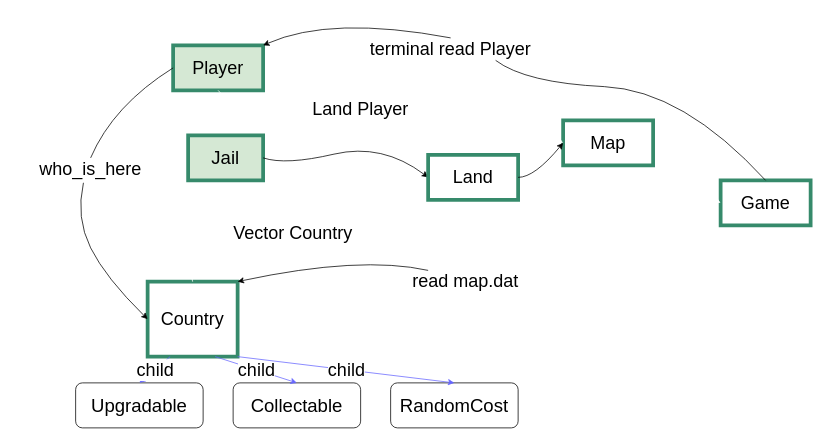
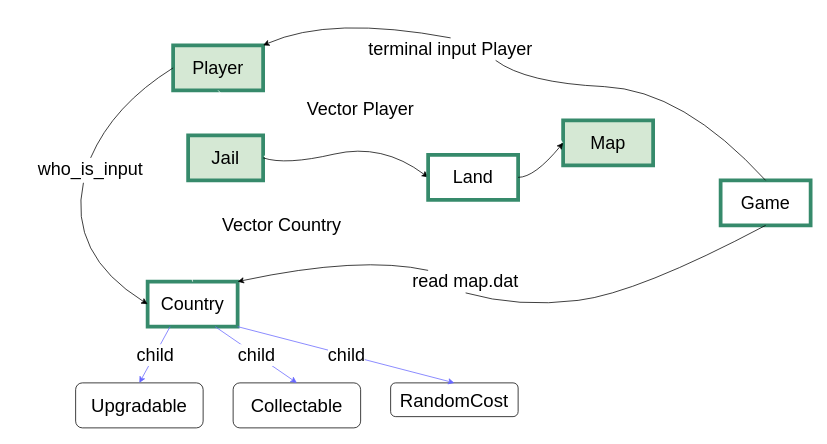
  <mxCell id="0" />
  <mxCell id="1" parent="0" />
- <mxCell id="2" value="&lt;font style=&quot;font-size: 24px&quot;&gt;Country&lt;/font&gt;" style="rounded=0;whiteSpace=wrap;html=1;strokeColor=#368A6B;strokeWidth=5;" parent="1" vertex="1"><mxGeometry x="196" y="375" width="120" height="100" as="geometry" /></mxCell>
+ <mxCell id="2" value="&lt;font style=&quot;font-size: 24px&quot;&gt;Country&lt;/font&gt;" style="rounded=0;whiteSpace=wrap;html=1;strokeColor=#368A6B;strokeWidth=5;" parent="1" vertex="1"><mxGeometry x="196" y="375" width="120" height="60" as="geometry" /></mxCell>
  <mxCell id="3" value="&lt;span class=&quot;markedContent&quot; id=&quot;page69R_mcid8&quot;&gt;&lt;span style=&quot;left: 169.929px ; top: 206.568px ; font-size: 24.716px ; font-family: sans-serif ; transform: scalex(1.001)&quot; dir=&quot;ltr&quot;&gt;Upgradable&lt;/span&gt;&lt;/span&gt;" style="rounded=1;whiteSpace=wrap;html=1;fontSize=24;" parent="1" vertex="1"><mxGeometry x="100" y="510" width="170" height="60" as="geometry" /></mxCell>
  <mxCell id="4" value="&lt;span class=&quot;markedContent&quot; id=&quot;page69R_mcid10&quot;&gt;&lt;span style=&quot;left: 169.929px ; top: 270.504px ; font-size: 24.716px ; font-family: sans-serif ; transform: scalex(1.0)&quot; dir=&quot;ltr&quot;&gt;Collectable&lt;/span&gt;&lt;/span&gt;" style="rounded=1;whiteSpace=wrap;html=1;fontSize=24;" parent="1" vertex="1"><mxGeometry x="310" y="510" width="170" height="60" as="geometry" /></mxCell>
- <mxCell id="5" value="&lt;span class=&quot;markedContent&quot; id=&quot;page69R_mcid12&quot;&gt;&lt;span style=&quot;left: 169.929px ; top: 334.417px ; font-size: 24.746px ; font-family: sans-serif ; transform: scalex(1.0)&quot; dir=&quot;ltr&quot;&gt;RandomCost&lt;/span&gt;&lt;/span&gt;" style="rounded=1;whiteSpace=wrap;html=1;fontSize=24;" parent="1" vertex="1"><mxGeometry x="520" y="510" width="170" height="60" as="geometry" /></mxCell>
+ <mxCell id="5" value="&lt;span class=&quot;markedContent&quot; id=&quot;page69R_mcid12&quot;&gt;&lt;span style=&quot;left: 169.929px ; top: 334.417px ; font-size: 24.746px ; font-family: sans-serif ; transform: scalex(1.0)&quot; dir=&quot;ltr&quot;&gt;RandomCost&lt;/span&gt;&lt;/span&gt;" style="rounded=1;whiteSpace=wrap;html=1;fontSize=24;" parent="1" vertex="1"><mxGeometry x="520" y="510" width="170" height="45" as="geometry" /></mxCell>
  <mxCell id="6" value="&lt;span class=&quot;markedContent&quot; id=&quot;page69R_mcid14&quot;&gt;&lt;span style=&quot;left: 169.929px ; top: 398.4px ; font-size: 24.716px ; font-family: sans-serif ; transform: scalex(1.002)&quot; dir=&quot;ltr&quot;&gt;Jail&lt;/span&gt;&lt;/span&gt;" style="rounded=0;whiteSpace=wrap;html=1;fontSize=24;strokeWidth=5;strokeColor=#368A6B;fillColor=#d5e8d4;" parent="1" vertex="1"><mxGeometry x="250" width="100" height="60" as="geometry" y="180" /></mxCell>
  <mxCell id="7" value="Game" style="rounded=0;whiteSpace=wrap;html=1;fontSize=24;fillColor=none;strokeColor=#368A6B;strokeWidth=5;" parent="1" vertex="1"><mxGeometry x="960" y="240" width="120" height="60" as="geometry" /></mxCell>
  <mxCell id="8" value="" style="curved=1;endArrow=classic;html=1;fontSize=24;exitX=0.25;exitY=0;exitDx=0;exitDy=0;entryX=1;entryY=0;entryDx=0;entryDy=0;startArrow=none;" parent="1" source="19" target="2" edge="1"><mxGeometry width="50" height="50" relative="1" as="geometry"><mxPoint x="430" y="490" as="sourcePoint" /><mxPoint x="240" y="660" as="targetPoint" /><Array as="points"><mxPoint x="480" y="340" /></Array></mxGeometry></mxCell>
  <mxCell id="9" value="&lt;font style=&quot;font-size: 24px&quot;&gt;Player&lt;/font&gt;" style="rounded=0;whiteSpace=wrap;html=1;strokeColor=#368A6B;strokeWidth=5;fillColor=#d5e8d4;" parent="1" vertex="1"><mxGeometry x="230" y="60" width="120" height="60" as="geometry" /></mxCell>
- <mxCell id="10" style="edgeStyle=none;html=1;entryX=0;entryY=0.5;entryDx=0;entryDy=0;fontSize=24;strokeColor=#FFFFFF;fillColor=#007FFF;" parent="1" source="11" target="7" edge="1"><mxGeometry relative="1" as="geometry" /></mxCell>
- <mxCell id="11" value="&lt;font style=&quot;font-size: 24px&quot;&gt;Map&lt;/font&gt;" style="rounded=0;whiteSpace=wrap;html=1;strokeColor=#368A6B;strokeWidth=5;" parent="1" vertex="1"><mxGeometry x="750" y="160" width="120" height="60" as="geometry" /></mxCell>
+ <mxCell id="10" style="edgeStyle=none;html=1;fontSize=24;strokeColor=#FFFFFF;fillColor=#007FFF;" parent="1" source="11" target="6" edge="1"><mxGeometry relative="1" as="geometry" /></mxCell>
+ <mxCell id="11" value="&lt;font style=&quot;font-size: 24px&quot;&gt;Map&lt;/font&gt;" style="rounded=0;whiteSpace=wrap;html=1;strokeColor=#368A6B;strokeWidth=5;fillColor=#d5e8d4;" parent="1" vertex="1"><mxGeometry x="750" y="160" width="120" height="60" as="geometry" /></mxCell>
  <mxCell id="12" value="" style="curved=1;endArrow=classic;html=1;fontSize=24;entryX=0;entryY=0.5;entryDx=0;entryDy=0;startArrow=none;exitX=0.452;exitY=1.107;exitDx=0;exitDy=0;exitPerimeter=0;" parent="1" source="21" target="2" edge="1"><mxGeometry width="50" height="50" relative="1" as="geometry"><mxPoint x="220" y="280" as="sourcePoint" /><mxPoint x="50" y="270" as="targetPoint" /><Array as="points"><mxPoint x="100" y="290" /><mxPoint x="140" y="370" /></Array></mxGeometry></mxCell>
  <mxCell id="13" value="" style="endArrow=classic;html=1;fontSize=24;exitX=0.25;exitY=1;exitDx=0;exitDy=0;entryX=0.5;entryY=0;entryDx=0;entryDy=0;strokeColor=#6666FF;" parent="1" source="2" target="3" edge="1"><mxGeometry relative="1" as="geometry"><mxPoint x="100" y="700" as="sourcePoint" /><mxPoint x="330" y="700" as="targetPoint" /><Array as="points" /></mxGeometry></mxCell>
  <mxCell id="14" value="child" style="edgeLabel;resizable=0;html=1;align=center;verticalAlign=middle;fontSize=24;" parent="13" connectable="0" vertex="1"><mxGeometry relative="1" as="geometry" /></mxCell>
  <mxCell id="15" value="" style="endArrow=classic;html=1;fontSize=24;exitX=0.75;exitY=1;exitDx=0;exitDy=0;entryX=0.5;entryY=0;entryDx=0;entryDy=0;strokeColor=#6666FF;" parent="1" source="2" target="4" edge="1"><mxGeometry relative="1" as="geometry"><mxPoint x="284" y="640" as="sourcePoint" /><mxPoint x="514" y="640" as="targetPoint" /><Array as="points" /></mxGeometry></mxCell>
  <mxCell id="16" value="child" style="edgeLabel;resizable=0;html=1;align=center;verticalAlign=middle;fontSize=24;" parent="15" connectable="0" vertex="1"><mxGeometry relative="1" as="geometry" /></mxCell>
  <mxCell id="17" value="" style="endArrow=classic;html=1;fontSize=24;exitX=1;exitY=1;exitDx=0;exitDy=0;entryX=0.5;entryY=0;entryDx=0;entryDy=0;strokeColor=#6666FF;" parent="1" source="2" target="5" edge="1"><mxGeometry relative="1" as="geometry"><mxPoint x="490" y="490" as="sourcePoint" /><mxPoint x="720" y="490" as="targetPoint" /><Array as="points" /></mxGeometry></mxCell>
  <mxCell id="18" value="child" style="edgeLabel;resizable=0;html=1;align=center;verticalAlign=middle;fontSize=24;" parent="17" connectable="0" vertex="1"><mxGeometry relative="1" as="geometry" /></mxCell>
  <mxCell id="19" value="&lt;span style=&quot;text-align: left&quot;&gt;read map.dat&lt;/span&gt;" style="text;html=1;strokeColor=none;fillColor=none;align=center;verticalAlign=middle;whiteSpace=wrap;rounded=0;fontSize=24;" parent="1" vertex="1"><mxGeometry x="520" y="360" width="200" height="30" as="geometry" /></mxCell>
- <mxCell id="21" value="&lt;span style=&quot;text-align: left&quot;&gt;who_is_here&lt;/span&gt;" style="text;html=1;strokeColor=none;fillColor=none;align=center;verticalAlign=middle;whiteSpace=wrap;rounded=0;fontSize=24;" parent="1" vertex="1"><mxGeometry x="20" y="210" width="200" height="30" as="geometry" /></mxCell>
+ <mxCell id="20" value="" style="curved=1;endArrow=none;html=1;fontSize=24;exitX=0.5;exitY=1;exitDx=0;exitDy=0;entryX=0.5;entryY=1;entryDx=0;entryDy=0;" parent="1" source="7" target="19" edge="1"><mxGeometry width="50" height="50" relative="1" as="geometry"><mxPoint x="830" y="330" as="sourcePoint" /><mxPoint x="290" y="380" as="targetPoint" /><Array as="points"><mxPoint x="850" y="390" /><mxPoint x="690" y="410" /></Array></mxGeometry></mxCell>
+ <mxCell id="21" value="&lt;span style=&quot;text-align: left&quot;&gt;who_is_input&lt;/span&gt;" style="text;html=1;strokeColor=none;fillColor=none;align=center;verticalAlign=middle;whiteSpace=wrap;rounded=0;fontSize=24;" parent="1" vertex="1"><mxGeometry x="20" y="210" width="200" height="30" as="geometry" /></mxCell>
  <mxCell id="22" value="" style="curved=1;endArrow=none;html=1;fontSize=24;exitX=0;exitY=0.5;exitDx=0;exitDy=0;entryX=0.5;entryY=0;entryDx=0;entryDy=0;" parent="1" source="9" target="21" edge="1"><mxGeometry width="50" height="50" relative="1" as="geometry"><mxPoint x="230" y="90" as="sourcePoint" /><mxPoint x="230" y="410" as="targetPoint" /><Array as="points"><mxPoint x="150" y="140" /></Array></mxGeometry></mxCell>
  <mxCell id="23" value="" style="curved=1;endArrow=classic;html=1;fontSize=24;exitX=0.5;exitY=0;exitDx=0;exitDy=0;entryX=1;entryY=0;entryDx=0;entryDy=0;startArrow=none;" parent="1" source="24" target="9" edge="1"><mxGeometry width="50" height="50" relative="1" as="geometry"><mxPoint x="450" y="310" as="sourcePoint" /><mxPoint x="500" y="260" as="targetPoint" /><Array as="points"><mxPoint x="440" y="20" /></Array></mxGeometry></mxCell>
- <mxCell id="24" value="&lt;span style=&quot;text-align: left&quot;&gt;terminal read Player&lt;/span&gt;" style="text;html=1;strokeColor=none;fillColor=none;align=center;verticalAlign=middle;whiteSpace=wrap;rounded=0;fontSize=24;" parent="1" vertex="1"><mxGeometry x="480" y="50" width="240" height="30" as="geometry" /></mxCell>
+ <mxCell id="24" value="&lt;span style=&quot;text-align: left&quot;&gt;terminal input Player&lt;/span&gt;" style="text;html=1;strokeColor=none;fillColor=none;align=center;verticalAlign=middle;whiteSpace=wrap;rounded=0;fontSize=24;" parent="1" vertex="1"><mxGeometry x="480" y="50" width="240" height="30" as="geometry" /></mxCell>
  <mxCell id="25" value="" style="curved=1;endArrow=none;html=1;fontSize=24;exitX=0.5;exitY=0;exitDx=0;exitDy=0;entryX=0.75;entryY=1;entryDx=0;entryDy=0;" parent="1" source="7" target="24" edge="1"><mxGeometry width="50" height="50" relative="1" as="geometry"><mxPoint x="830" y="270" as="sourcePoint" /><mxPoint x="350" y="60" as="targetPoint" /><Array as="points"><mxPoint x="910" y="120" /><mxPoint x="700" y="110" /></Array></mxGeometry></mxCell>
  <mxCell id="26" value="" style="curved=1;endArrow=classic;html=1;fontSize=24;strokeColor=#FFFFFF;fillColor=#007FFF;exitX=1;exitY=0.5;exitDx=0;exitDy=0;entryX=0;entryY=0.5;entryDx=0;entryDy=0;startArrow=none;" parent="1" source="27" target="11" edge="1"><mxGeometry width="50" height="50" relative="1" as="geometry"><mxPoint x="450" y="290" as="sourcePoint" /><mxPoint x="500" y="240" as="targetPoint" /><Array as="points"><mxPoint x="660" y="140" /></Array></mxGeometry></mxCell>
- <mxCell id="27" value="Land Player" style="text;html=1;strokeColor=none;fillColor=none;align=center;verticalAlign=middle;whiteSpace=wrap;rounded=0;fontSize=24;" parent="1" vertex="1"><mxGeometry x="400" y="130" width="160" height="30" as="geometry" /></mxCell>
+ <mxCell id="27" value="Vector Player" style="text;html=1;strokeColor=none;fillColor=none;align=center;verticalAlign=middle;whiteSpace=wrap;rounded=0;fontSize=24;" parent="1" vertex="1"><mxGeometry x="400" y="130" width="160" height="30" as="geometry" /></mxCell>
  <mxCell id="28" value="" style="curved=1;endArrow=none;html=1;fontSize=24;strokeColor=#FFFFFF;fillColor=#007FFF;exitX=0.5;exitY=1;exitDx=0;exitDy=0;entryX=0;entryY=0.5;entryDx=0;entryDy=0;" parent="1" source="9" target="27" edge="1"><mxGeometry width="50" height="50" relative="1" as="geometry"><mxPoint x="290" y="120" as="sourcePoint" /><mxPoint x="500" as="targetPoint" y="180" /><Array as="points"><mxPoint x="330" y="170" /></Array></mxGeometry></mxCell>
  <mxCell id="29" value="" style="curved=1;endArrow=classic;html=1;fontSize=24;strokeColor=#FFFFFF;fillColor=#007FFF;exitX=1;exitY=0.5;exitDx=0;exitDy=0;startArrow=none;entryX=0;entryY=0.5;entryDx=0;entryDy=0;" parent="1" source="30" target="33" edge="1"><mxGeometry width="50" height="50" relative="1" as="geometry"><mxPoint x="440" y="380" as="sourcePoint" /><mxPoint x="587" y="251" as="targetPoint" /><Array as="points"><mxPoint x="526" y="296" /></Array></mxGeometry></mxCell>
- <mxCell id="30" value="Vector Country" style="text;html=1;strokeColor=none;fillColor=none;align=center;verticalAlign=middle;whiteSpace=wrap;rounded=0;fontSize=24;" parent="1" vertex="1"><mxGeometry x="300" y="295" width="180" height="30" as="geometry" /></mxCell>
+ <mxCell id="30" value="Vector Country" style="text;html=1;strokeColor=none;fillColor=none;align=center;verticalAlign=middle;whiteSpace=wrap;rounded=0;fontSize=24;" parent="1" vertex="1"><mxGeometry x="285" y="285" width="180" height="30" as="geometry" /></mxCell>
  <mxCell id="31" value="" style="curved=1;endArrow=none;html=1;fontSize=24;strokeColor=#FFFFFF;fillColor=#007FFF;exitX=0.5;exitY=0;exitDx=0;exitDy=0;entryX=0;entryY=0.5;entryDx=0;entryDy=0;" parent="1" source="2" target="30" edge="1"><mxGeometry width="50" height="50" relative="1" as="geometry"><mxPoint x="280" y="210" as="sourcePoint" /><mxPoint x="490" y="270" as="targetPoint" /><Array as="points"><mxPoint x="240" y="310" /></Array></mxGeometry></mxCell>
  <mxCell id="32" value="" style="curved=1;endArrow=classic;html=1;exitX=1;exitY=0.5;exitDx=0;exitDy=0;entryX=0;entryY=0.5;entryDx=0;entryDy=0;" edge="1" parent="1" source="6" target="33"><mxGeometry width="50" height="50" relative="1" as="geometry"><mxPoint x="370" y="360" as="sourcePoint" /><mxPoint x="580" y="225" as="targetPoint" /><Array as="points"><mxPoint x="380" y="220" /><mxPoint x="509" y="190" /></Array></mxGeometry></mxCell>
  <mxCell id="33" value="&lt;font style=&quot;font-size: 24px&quot;&gt;Land&lt;/font&gt;" style="rounded=0;whiteSpace=wrap;html=1;strokeColor=#368A6B;strokeWidth=5;" vertex="1" parent="1"><mxGeometry x="570" y="206" width="120" height="60" as="geometry" /></mxCell>
  <mxCell id="34" value="" style="curved=1;endArrow=classic;html=1;entryX=0;entryY=0.5;entryDx=0;entryDy=0;exitX=1;exitY=0.5;exitDx=0;exitDy=0;" edge="1" parent="1" source="33" target="11"><mxGeometry width="50" height="50" relative="1" as="geometry"><mxPoint x="596" y="255" as="sourcePoint" /><mxPoint x="646" y="205" as="targetPoint" /><Array as="points"><mxPoint x="712" y="236" /></Array></mxGeometry></mxCell>
